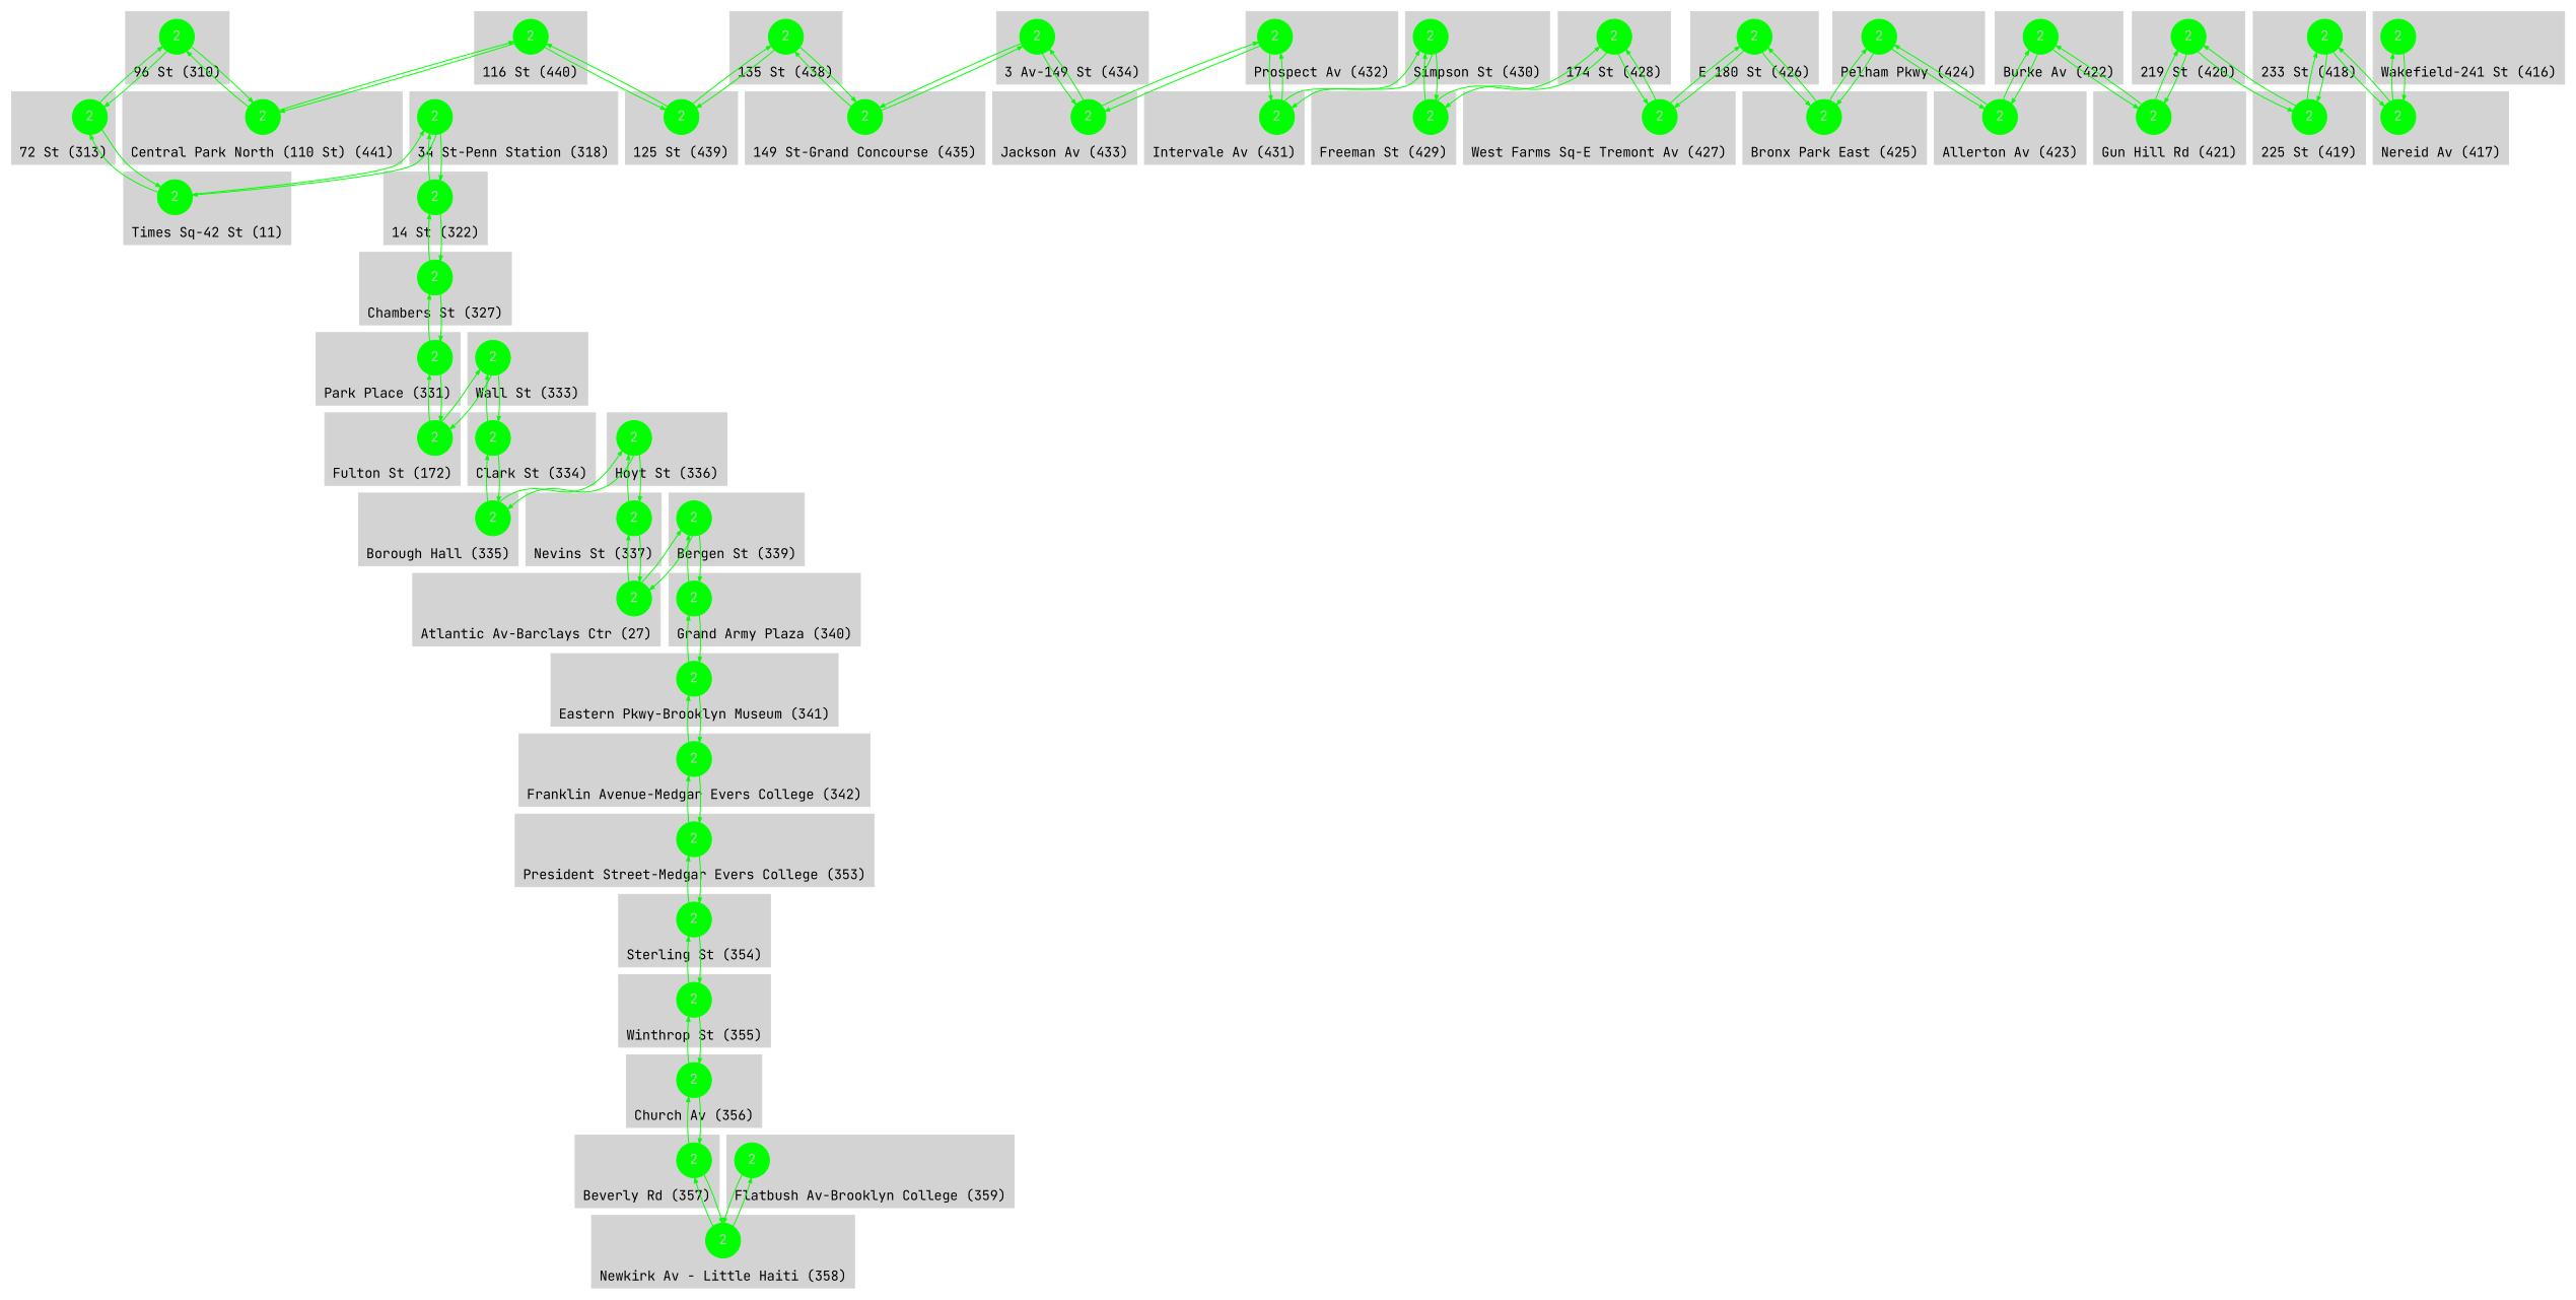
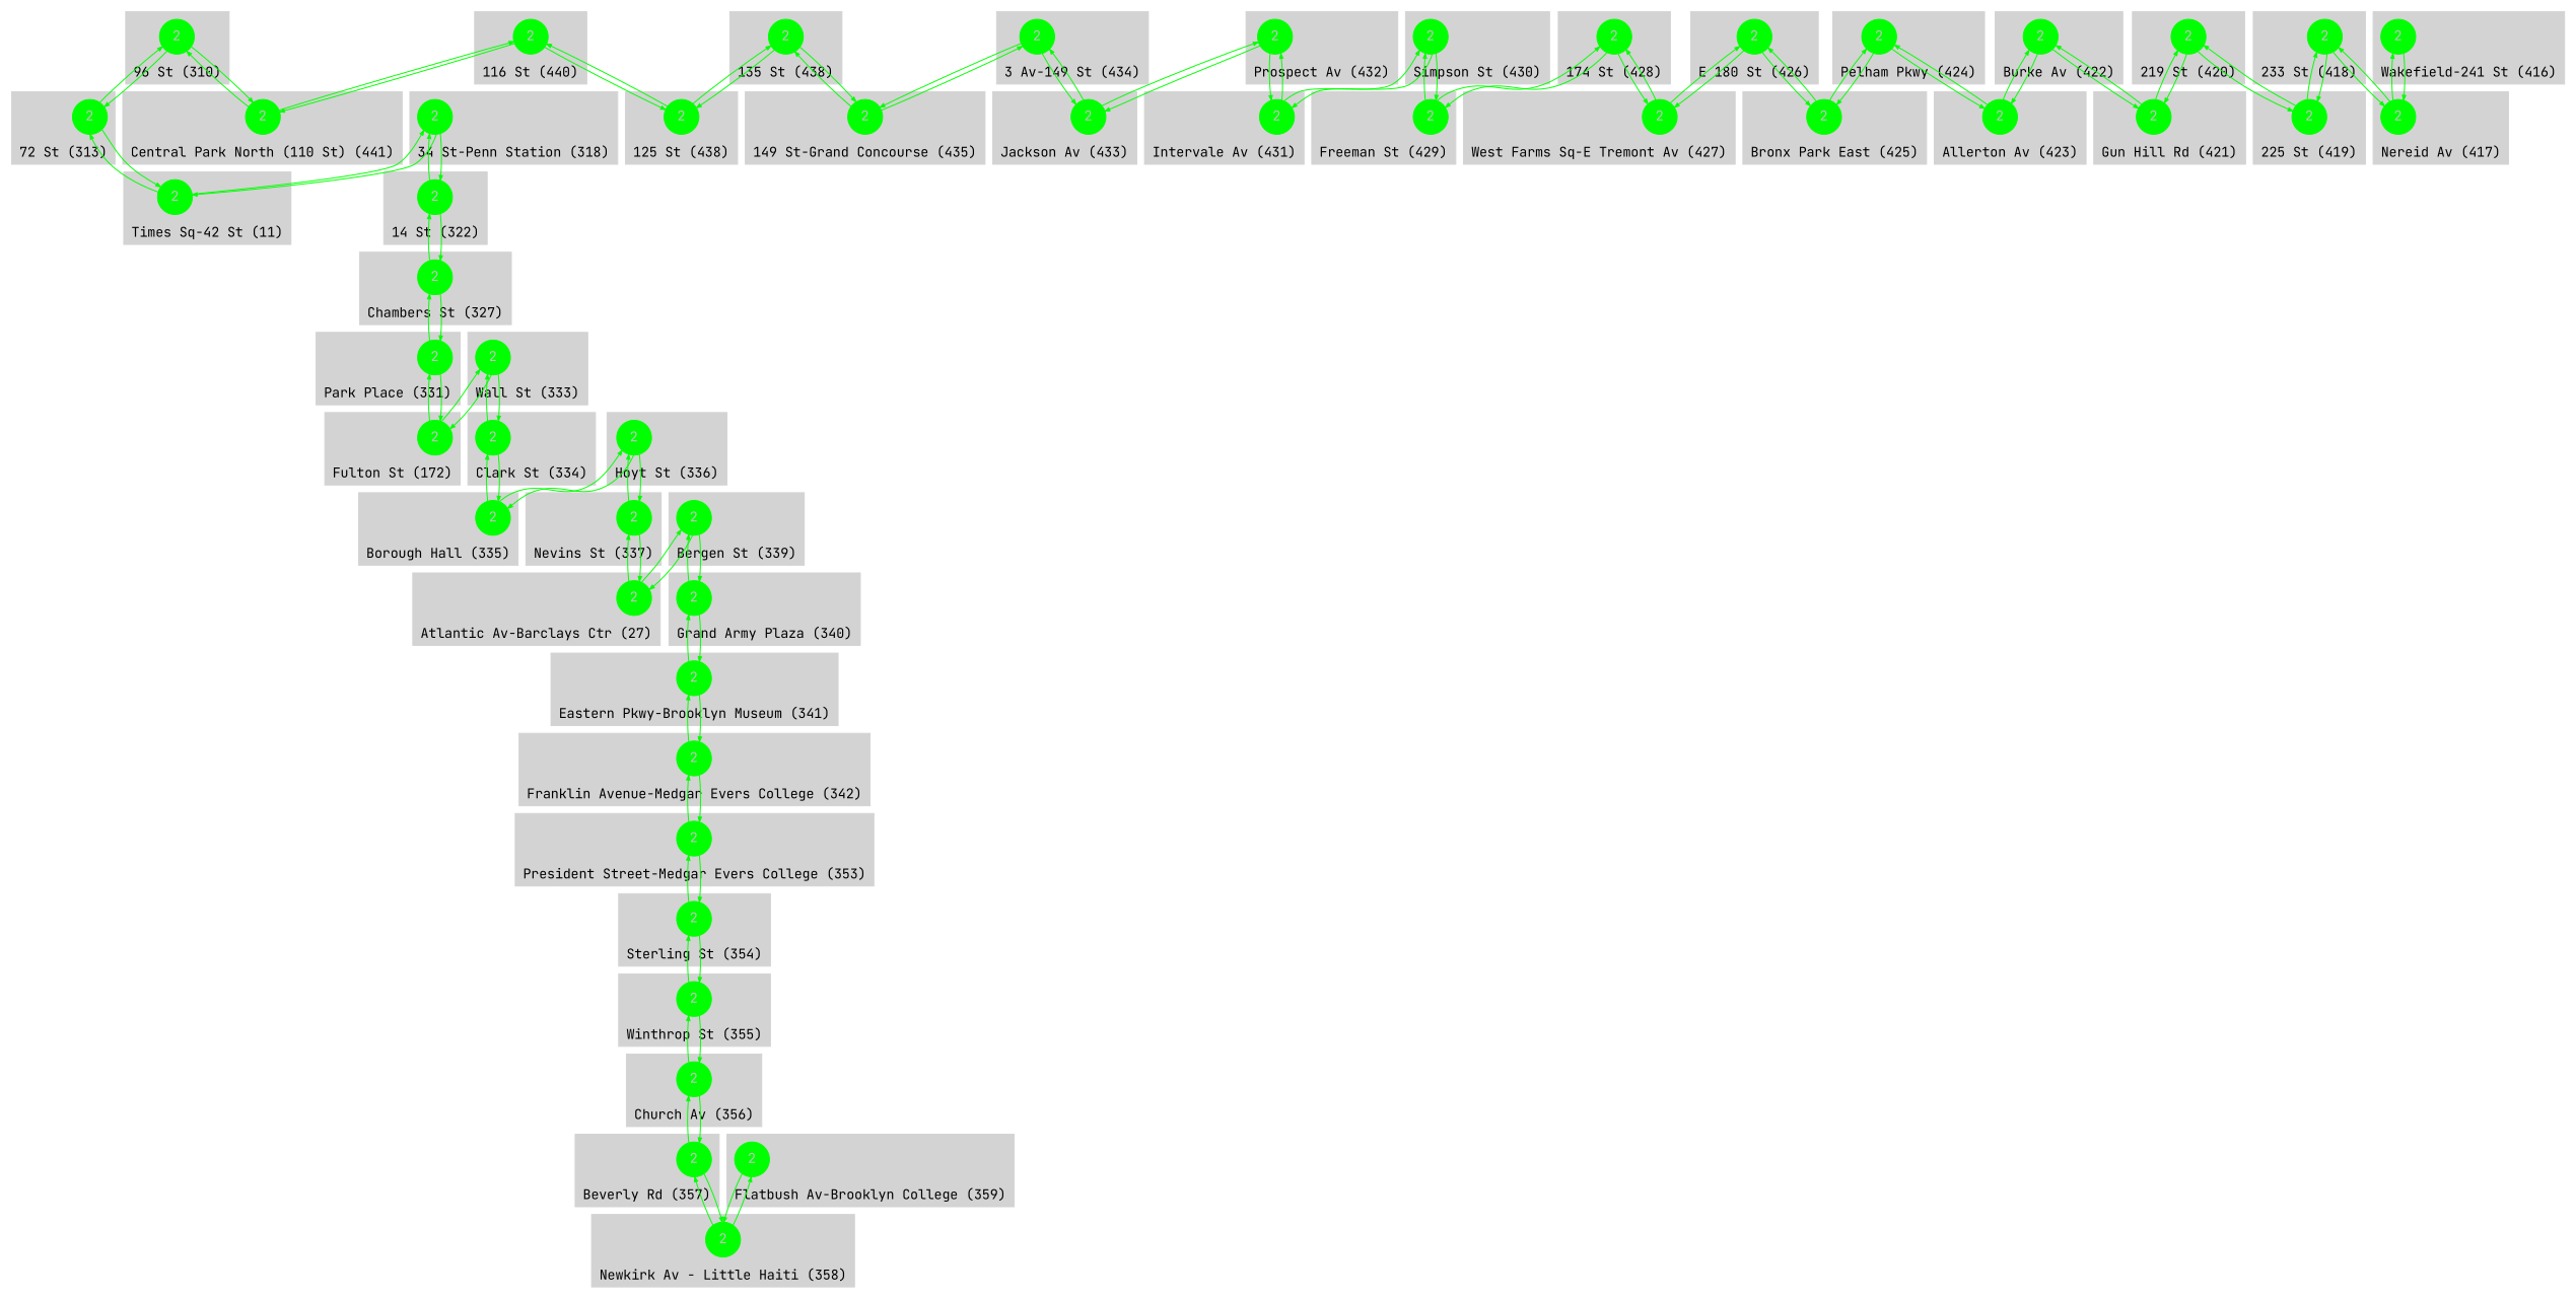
  digraph {
    fontname="JetBrains Mono"
    node [color=green fillcolor=green fontcolor=gray fontname="JetBrains Mono" labelloc=c penwidth=1 shape=circle style=filled]
    edge [arrowsize=0.5 color=green fontcolor=green fontname="JetBrains Mono" fontsize=8 penwidth=1]
    n1 [label=2]
    n2 [label=2]
    n3 [label=2]
    n4 [label=2]
    n5 [label=2]
    n6 [label=2]
    n7 [label=2]
    n8 [label=2]
    n9 [label=2]
    n10 [label=2]
    n11 [label=2]
    n12 [label=2]
    n13 [label=2]
    n14 [label=2]
    n15 [label=2]
    n16 [label=2]
    n17 [label=2]
    n18 [label=2]
    n19 [label=2]
    n20 [label=2]
    n21 [label=2]
    n22 [label=2]
    n23 [label=2]
    n24 [label=2]
    n25 [label=2]
    n26 [label=2]
    n27 [label=2]
    n28 [label=2]
    n29 [label=2]
    n30 [label=2]
    n31 [label=2]
    n32 [label=2]
    n33 [label=2]
    n34 [label=2]
    n35 [label=2]
    n36 [label=2]
    n37 [label=2]
    n38 [label=2]
    n39 [label=2]
    n40 [label=2]
    n41 [label=2]
    n42 [label=2]
    n43 [label=2]
    n44 [label=2]
    n45 [label=2]
    n46 [label=2]
    n47 [label=2]
    n48 [label=2]
    n49 [label=2]
    subgraph cluster_1 {
      color=lightgrey
      label="96 St (310)"
      labelloc=b
      style=filled
      n1
    }
    subgraph cluster_2 {
      color=lightgrey
      label="Wakefield-241 St (416)"
      labelloc=b
      style=filled
      n2
    }
    subgraph cluster_3 {
      color=lightgrey
      label="72 St (313)"
      labelloc=b
      style=filled
      n3
    }
    subgraph cluster_4 {
      color=lightgrey
      label="34 St-Penn Station (318)"
      labelloc=b
      style=filled
      n4
    }
    subgraph cluster_5 {
      color=lightgrey
      label="14 St (322)"
      labelloc=b
      style=filled
      n5
    }
    subgraph cluster_6 {
      color=lightgrey
      label="Chambers St (327)"
      labelloc=b
      style=filled
      n6
    }
    subgraph cluster_7 {
      color=lightgrey
      label="Park Place (331)"
      labelloc=b
      style=filled
      n7
    }
    subgraph cluster_8 {
      color=lightgrey
      label="Wall St (333)"
      labelloc=b
      style=filled
      n8
    }
    subgraph cluster_9 {
      color=lightgrey
      label="Clark St (334)"
      labelloc=b
      style=filled
      n9
    }
    subgraph cluster_10 {
      color=lightgrey
      label="Hoyt St (336)"
      labelloc=b
      style=filled
      n10
    }
    subgraph cluster_11 {
      color=lightgrey
      label="Bergen St (339)"
      labelloc=b
      style=filled
      n11
    }
    subgraph cluster_12 {
      color=lightgrey
      label="Grand Army Plaza (340)"
      labelloc=b
      style=filled
      n12
    }
    subgraph cluster_13 {
      color=lightgrey
      label="Eastern Pkwy-Brooklyn Museum (341)"
      labelloc=b
      style=filled
      n13
    }
    subgraph cluster_14 {
      color=lightgrey
      label="135 St (438)"
      labelloc=b
      style=filled
      n14
    }
    subgraph cluster_15 {
      color=lightgrey
-     label="125 St (439)"
+     label="125 St (438)"
      labelloc=b
      style=filled
      n15
    }
    subgraph cluster_16 {
      color=lightgrey
      label="116 St (440)"
      labelloc=b
      style=filled
      n16
    }
    subgraph cluster_17 {
      color=lightgrey
      label="Central Park North (110 St) (441)"
      labelloc=b
      style=filled
      n17
    }
    subgraph cluster_18 {
      color=lightgrey
      label="Borough Hall (335)"
      labelloc=b
      style=filled
      n18
    }
    subgraph cluster_19 {
      color=lightgrey
      label="Nevins St (337)"
      labelloc=b
      style=filled
      n19
    }
    subgraph cluster_20 {
      color=lightgrey
      label="Franklin Avenue-Medgar Evers College (342)"
      labelloc=b
      style=filled
      n20
    }
    subgraph cluster_21 {
      color=lightgrey
      label="149 St-Grand Concourse (435)"
      labelloc=b
      style=filled
      n21
    }
    subgraph cluster_22 {
      color=lightgrey
      label="President Street-Medgar Evers College (353)"
      labelloc=b
      style=filled
      n22
    }
    subgraph cluster_23 {
      color=lightgrey
      label="Sterling St (354)"
      labelloc=b
      style=filled
      n23
    }
    subgraph cluster_24 {
      color=lightgrey
      label="Winthrop St (355)"
      labelloc=b
      style=filled
      n24
    }
    subgraph cluster_25 {
      color=lightgrey
      label="Church Av (356)"
      labelloc=b
      style=filled
      n25
    }
    subgraph cluster_26 {
      color=lightgrey
      label="Beverly Rd (357)"
      labelloc=b
      style=filled
      n26
    }
    subgraph cluster_27 {
      color=lightgrey
      label="Newkirk Av - Little Haiti (358)"
      labelloc=b
      style=filled
      n27
    }
    subgraph cluster_28 {
      color=lightgrey
      label="Flatbush Av-Brooklyn College (359)"
      labelloc=b
      style=filled
      n28
    }
    subgraph cluster_29 {
      color=lightgrey
      label="Nereid Av (417)"
      labelloc=b
      style=filled
      n29
    }
    subgraph cluster_30 {
      color=lightgrey
      label="233 St (418)"
      labelloc=b
      style=filled
      n30
    }
    subgraph cluster_31 {
      color=lightgrey
      label="225 St (419)"
      labelloc=b
      style=filled
      n31
    }
    subgraph cluster_32 {
      color=lightgrey
      label="219 St (420)"
      labelloc=b
      style=filled
      n32
    }
    subgraph cluster_33 {
      color=lightgrey
      label="Gun Hill Rd (421)"
      labelloc=b
      style=filled
      n33
    }
    subgraph cluster_34 {
      color=lightgrey
      label="Burke Av (422)"
      labelloc=b
      style=filled
      n34
    }
    subgraph cluster_35 {
      color=lightgrey
      label="Allerton Av (423)"
      labelloc=b
      style=filled
      n35
    }
    subgraph cluster_36 {
      color=lightgrey
      label="Pelham Pkwy (424)"
      labelloc=b
      style=filled
      n36
    }
    subgraph cluster_37 {
      color=lightgrey
      label="Bronx Park East (425)"
      labelloc=b
      style=filled
      n37
    }
    subgraph cluster_38 {
      color=lightgrey
      label="E 180 St (426)"
      labelloc=b
      style=filled
      n38
    }
    subgraph cluster_39 {
      color=lightgrey
      label="West Farms Sq-E Tremont Av (427)"
      labelloc=b
      style=filled
      n39
    }
    subgraph cluster_40 {
      color=lightgrey
      label="Simpson St (430)"
      labelloc=b
      style=filled
      n40
    }
    subgraph cluster_41 {
      color=lightgrey
      label="174 St (428)"
      labelloc=b
      style=filled
      n41
    }
    subgraph cluster_42 {
      color=lightgrey
      label="Freeman St (429)"
      labelloc=b
      style=filled
      n42
    }
    subgraph cluster_43 {
      color=lightgrey
      label="Intervale Av (431)"
      labelloc=b
      style=filled
      n43
    }
    subgraph cluster_44 {
      color=lightgrey
      label="Prospect Av (432)"
      labelloc=b
      style=filled
      n44
    }
    subgraph cluster_45 {
      color=lightgrey
      label="Jackson Av (433)"
      labelloc=b
      style=filled
      n45
    }
    subgraph cluster_46 {
      color=lightgrey
      label="3 Av-149 St (434)"
      labelloc=b
      style=filled
      n46
    }
    subgraph cluster_47 {
      color=lightgrey
      label="Fulton St (172)"
      labelloc=b
      style=filled
      n47
    }
    subgraph cluster_48 {
      color=lightgrey
      label="Atlantic Av-Barclays Ctr (27)"
      labelloc=b
      style=filled
      n48
    }
    subgraph cluster_49 {
      color=lightgrey
      label="Times Sq-42 St (11)"
      labelloc=b
      style=filled
      n49
    }
    n1 -> n3
    n1 -> n17
    n2 -> n29
    n3 -> n1
    n3 -> n49
    n4 -> n5
    n4 -> n49
    n5 -> n4
    n5 -> n6
    n6 -> n5
    n6 -> n7
    n7 -> n6
    n7 -> n47
    n8 -> n9
    n8 -> n47
    n9 -> n8
    n9 -> n18
    n10 -> n18
    n10 -> n19
    n11 -> n12
    n11 -> n48
    n12 -> n11
    n12 -> n13
    n13 -> n12
    n13 -> n20
    n14 -> n15
    n14 -> n21
    n15 -> n14
    n15 -> n16
    n16 -> n15
    n16 -> n17
    n17 -> n1
    n17 -> n16
    n18 -> n9
    n18 -> n10
    n19 -> n10
    n19 -> n48
    n20 -> n13
    n20 -> n22
    n21 -> n14
    n21 -> n46
    n22 -> n20
    n22 -> n23
    n23 -> n22
    n23 -> n24
    n24 -> n23
    n24 -> n25
    n25 -> n24
    n25 -> n26
    n26 -> n25
    n26 -> n27
    n27 -> n26
    n27 -> n28
    n28 -> n27
    n29 -> n2
    n29 -> n30
    n30 -> n29
    n30 -> n31
    n31 -> n30
    n31 -> n32
    n32 -> n31
    n32 -> n33
    n33 -> n32
    n33 -> n34
    n34 -> n33
    n34 -> n35
    n35 -> n34
    n35 -> n36
    n36 -> n35
    n36 -> n37
    n37 -> n36
    n37 -> n38
    n38 -> n37
    n38 -> n39
    n39 -> n38
    n39 -> n41
    n40 -> n42
    n40 -> n43
    n41 -> n39
    n41 -> n42
    n42 -> n40
    n42 -> n41
    n43 -> n40
    n43 -> n44
    n44 -> n43
    n44 -> n45
    n45 -> n44
    n45 -> n46
    n46 -> n21
    n46 -> n45
    n47 -> n7
    n47 -> n8
    n48 -> n11
    n48 -> n19
    n49 -> n3
    n49 -> n4
  }
